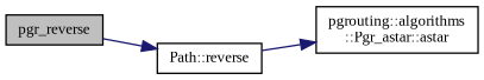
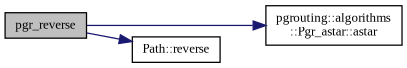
  digraph {
    fontname="Liberation Serif"
    rankdir=LR
    node [color=black fillcolor=white fontname="Liberation Serif" fontsize=10 shape=record style=filled]
    edge [color=midnightblue fontname="Liberation Serif" fontsize=10 labelfontname=Helvetica labelfontsize=10 style=solid]
    n1 [fillcolor=grey75 fontcolor=black height=0.2 label=pgr_reverse width=0.4]
    n2 [height=0.2 label="pgrouting::algorithms\l::Pgr_astar::astar" width=0.4]
    n3 [height=0.2 label="Path::reverse" width=0.4]
-   n3 -> n2
+   n1 -> n2
    n1 -> n3
  }
